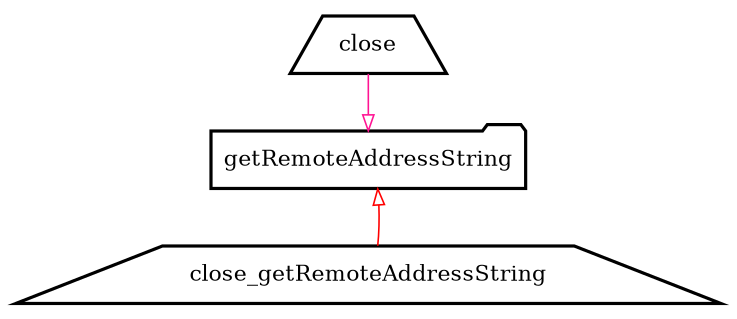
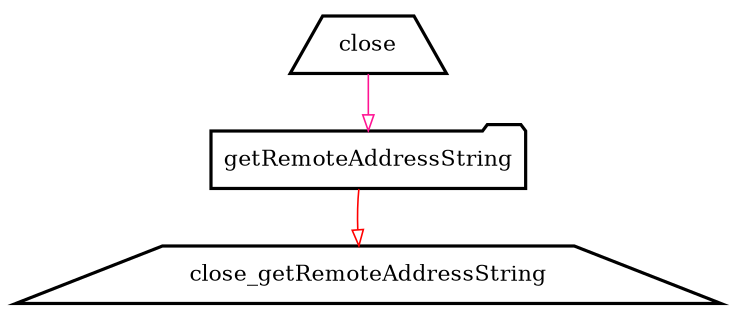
  digraph {
    fontname="DejaVu Serif"
    node [fontname="DejaVu Serif" shape=trapezium style=bold]
    edge [arrowhead=onormal fontname="DejaVu Serif" style=solid]
    getRemoteAddressString [shape=folder]
    close
    close_getRemoteAddressString
-   close_getRemoteAddressString -> getRemoteAddressString [color=red]
+   getRemoteAddressString -> close_getRemoteAddressString [color=red]
    close -> getRemoteAddressString [color=deeppink]
  }
